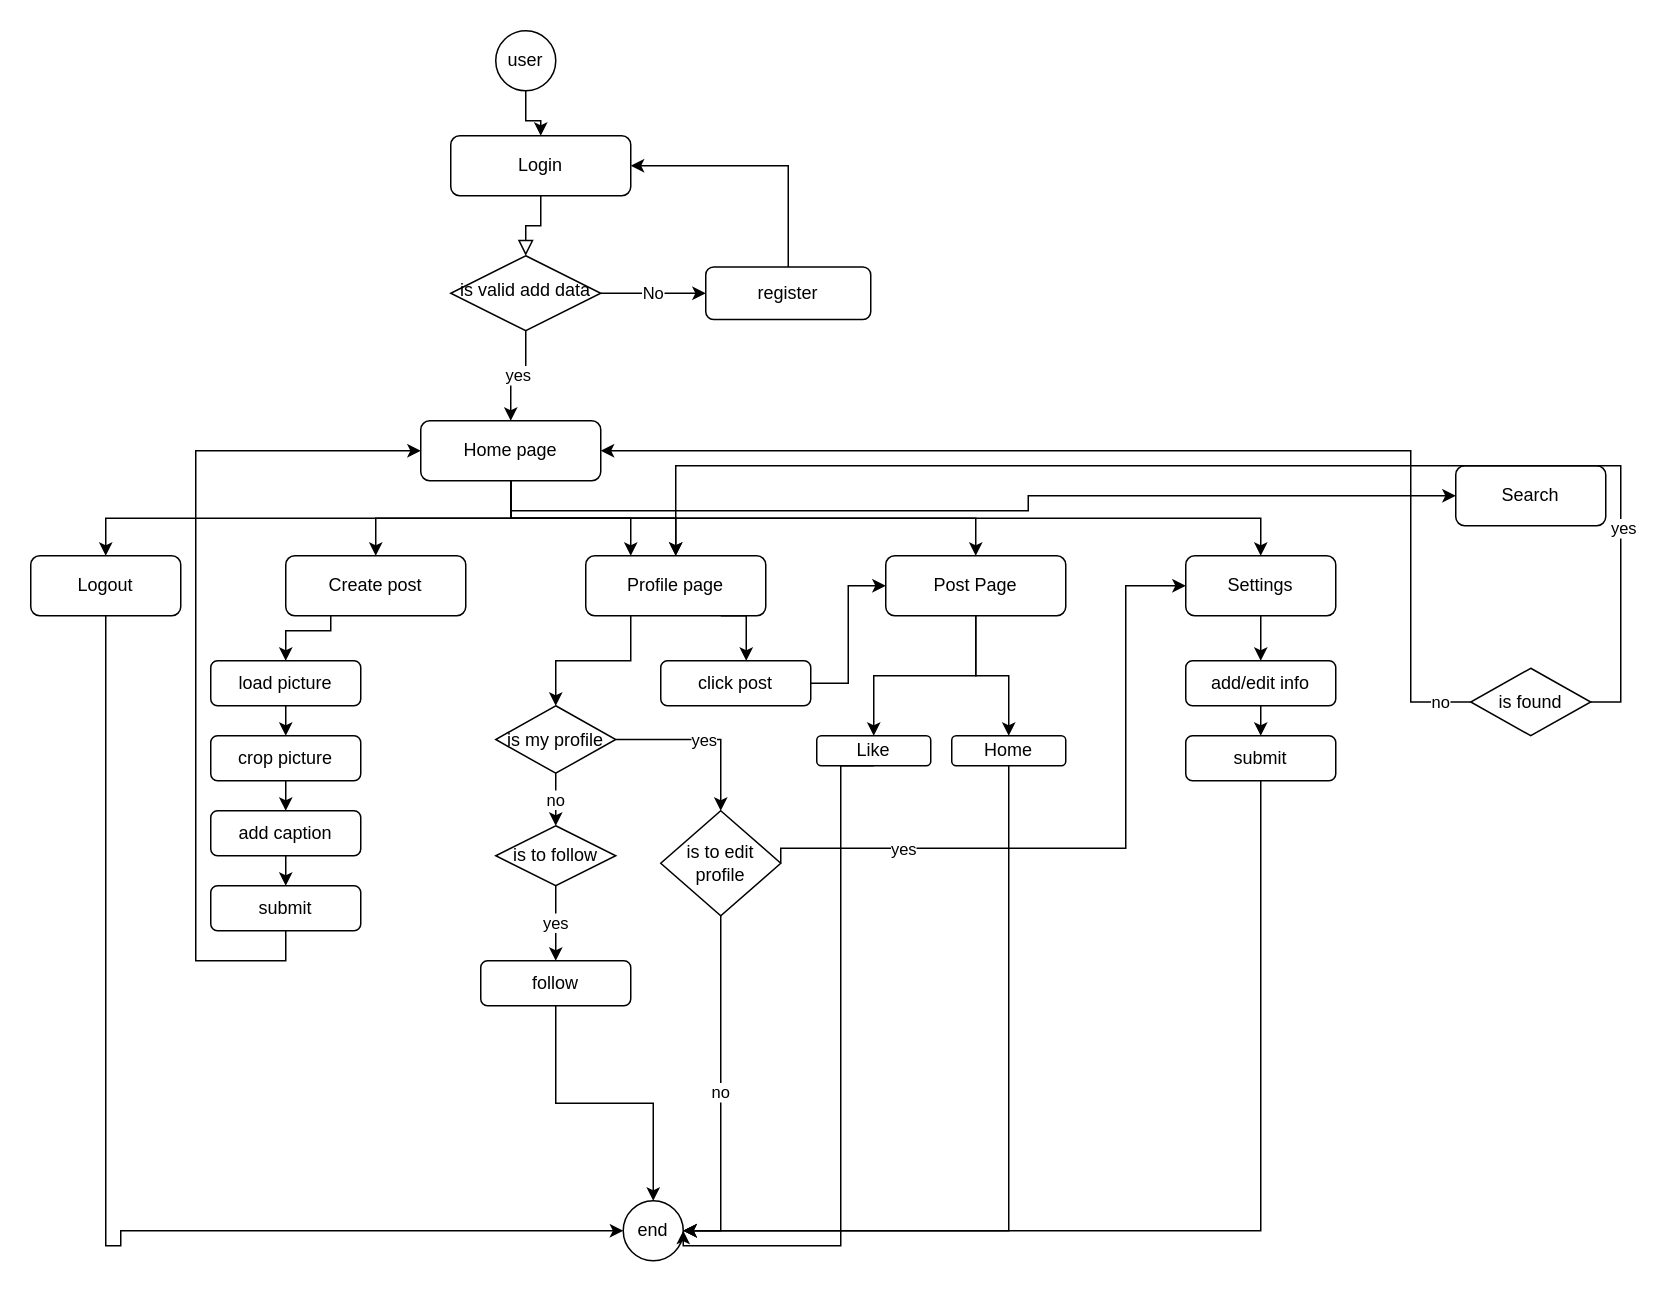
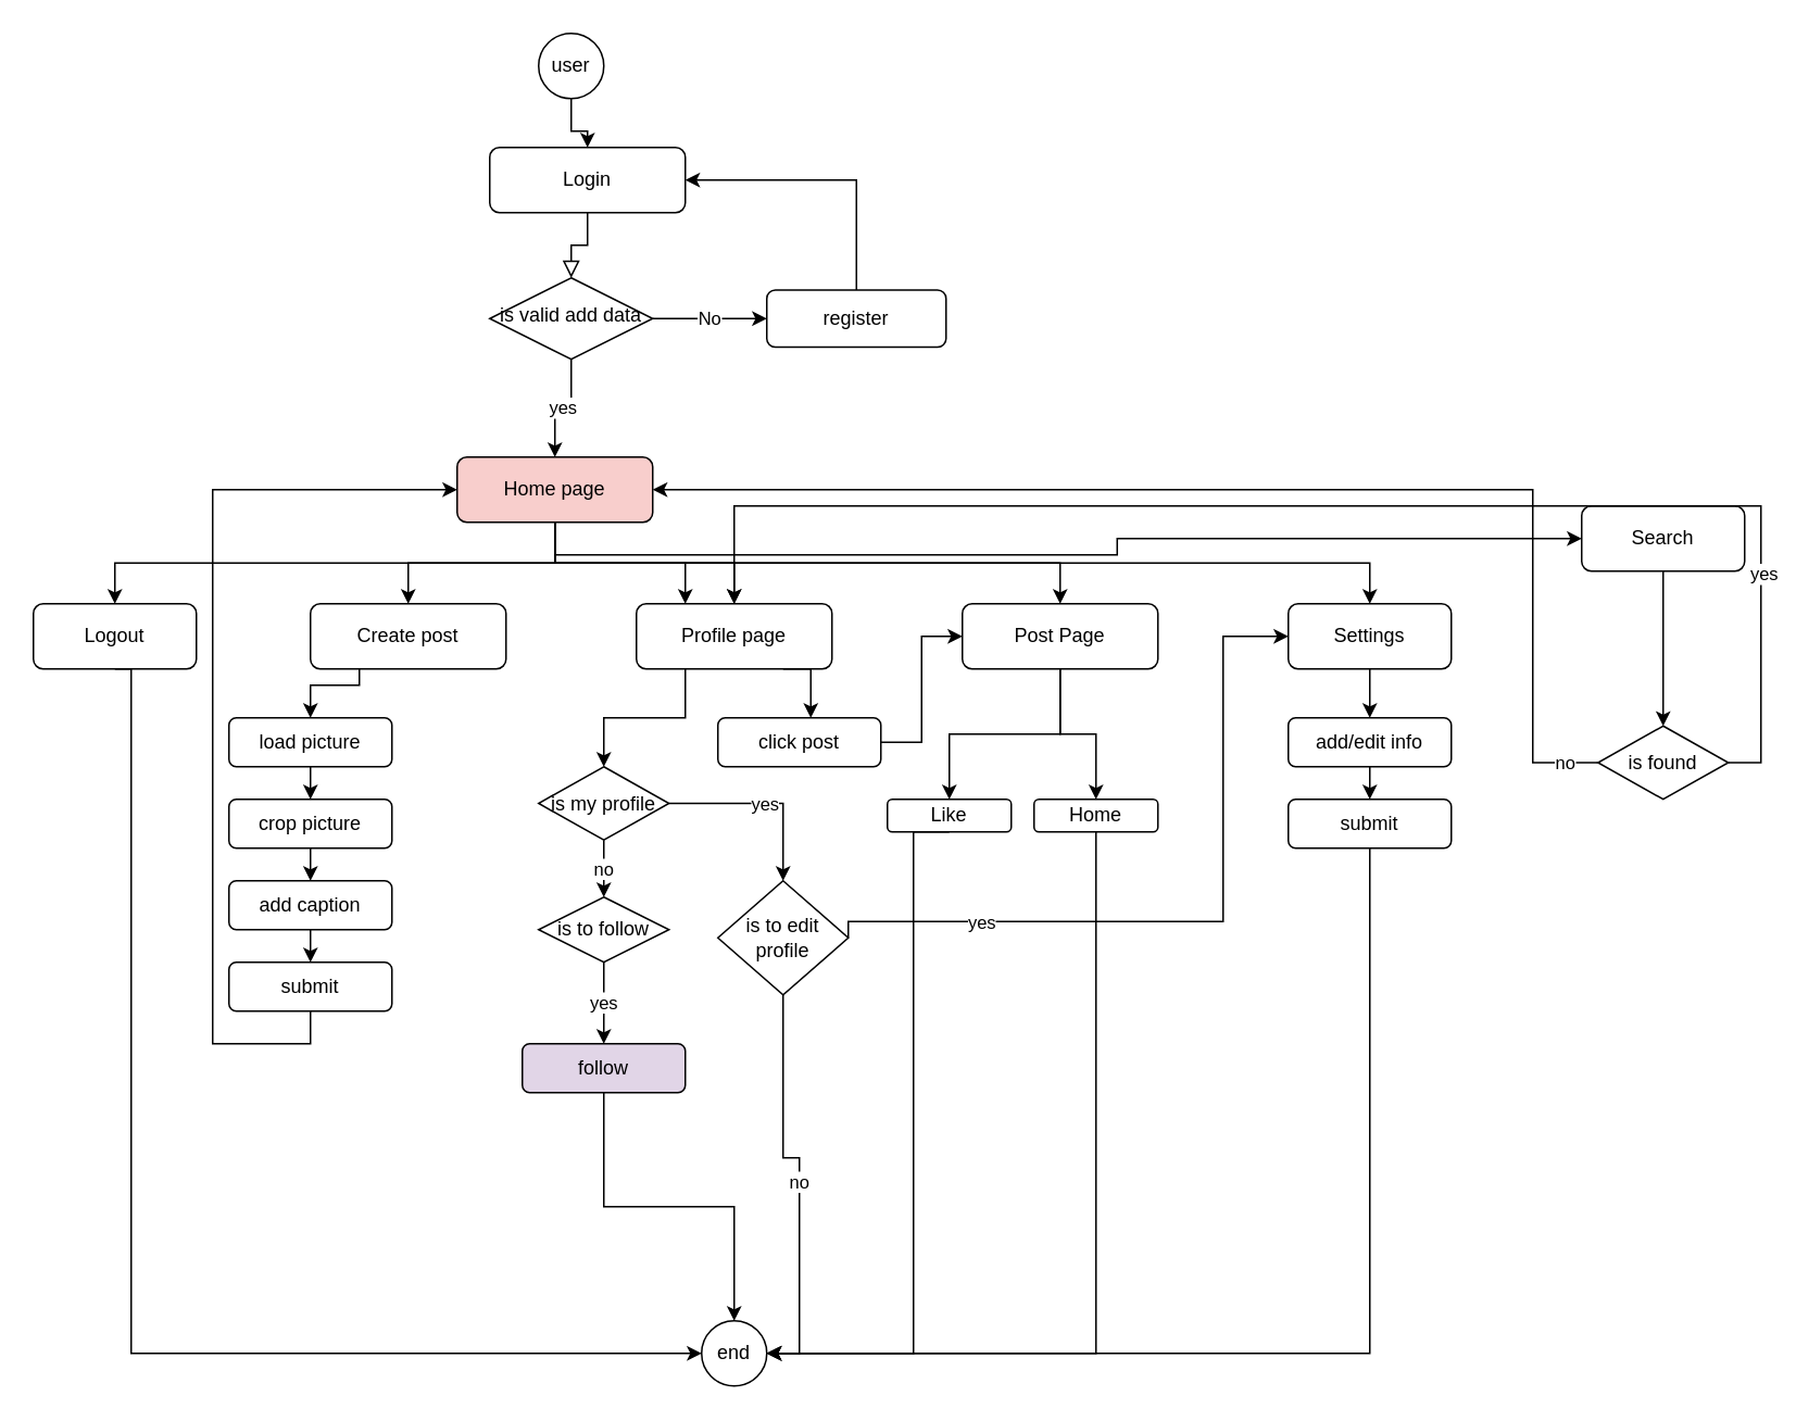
  <mxCell id="0" />
  <mxCell id="1" parent="0" />
  <mxCell id="2" value="" style="rounded=0;html=1;jettySize=auto;orthogonalLoop=1;fontSize=11;endArrow=block;endFill=0;endSize=8;strokeWidth=1;shadow=0;labelBackgroundColor=none;edgeStyle=orthogonalEdgeStyle;" parent="1" source="3" target="6" edge="1"><mxGeometry relative="1" as="geometry" /></mxCell>
  <mxCell id="3" value="Login" style="rounded=1;whiteSpace=wrap;html=1;fontSize=12;glass=0;strokeWidth=1;shadow=0;" parent="1" vertex="1"><mxGeometry x="300" y="90" width="120" height="40" as="geometry" /></mxCell>
  <mxCell id="4" value="yes" style="edgeStyle=orthogonalEdgeStyle;rounded=0;orthogonalLoop=1;jettySize=auto;html=1;exitX=0.5;exitY=1;exitDx=0;exitDy=0;entryX=0.5;entryY=0;entryDx=0;entryDy=0;" edge="1" parent="1" source="6" target="17"><mxGeometry relative="1" as="geometry" /></mxCell>
  <mxCell id="5" value="No" style="edgeStyle=orthogonalEdgeStyle;rounded=0;orthogonalLoop=1;jettySize=auto;html=1;exitX=1;exitY=0.5;exitDx=0;exitDy=0;entryX=0;entryY=0.5;entryDx=0;entryDy=0;" edge="1" parent="1" source="6" target="19"><mxGeometry relative="1" as="geometry" /></mxCell>
  <mxCell id="6" value="is valid add data" style="rhombus;whiteSpace=wrap;html=1;shadow=0;fontFamily=Helvetica;fontSize=12;align=center;strokeWidth=1;spacing=6;spacingTop=-4;" parent="1" vertex="1"><mxGeometry x="300" y="170" width="100" height="50" as="geometry" /></mxCell>
  <mxCell id="7" style="edgeStyle=orthogonalEdgeStyle;rounded=0;orthogonalLoop=1;jettySize=auto;html=1;exitX=0.75;exitY=1;exitDx=0;exitDy=0;entryX=0.57;entryY=0;entryDx=0;entryDy=0;entryPerimeter=0;" edge="1" parent="1" source="9" target="41"><mxGeometry relative="1" as="geometry" /></mxCell>
  <mxCell id="8" style="edgeStyle=orthogonalEdgeStyle;rounded=0;orthogonalLoop=1;jettySize=auto;html=1;exitX=0.25;exitY=1;exitDx=0;exitDy=0;entryX=0.5;entryY=0;entryDx=0;entryDy=0;" edge="1" parent="1" source="9" target="46"><mxGeometry relative="1" as="geometry" /></mxCell>
  <mxCell id="9" value="Profile page" style="rounded=1;whiteSpace=wrap;html=1;fontSize=12;glass=0;strokeWidth=1;shadow=0;" parent="1" vertex="1"><mxGeometry x="390" y="370" width="120" height="40" as="geometry" /></mxCell>
  <mxCell id="10" style="edgeStyle=orthogonalEdgeStyle;rounded=0;orthogonalLoop=1;jettySize=auto;html=1;exitX=0.5;exitY=1;exitDx=0;exitDy=0;" edge="1" parent="1" source="17" target="21"><mxGeometry relative="1" as="geometry" /></mxCell>
  <mxCell id="11" style="edgeStyle=orthogonalEdgeStyle;rounded=0;orthogonalLoop=1;jettySize=auto;html=1;exitX=0.5;exitY=1;exitDx=0;exitDy=0;" edge="1" parent="1" source="17" target="9"><mxGeometry relative="1" as="geometry" /></mxCell>
  <mxCell id="12" style="edgeStyle=orthogonalEdgeStyle;rounded=0;orthogonalLoop=1;jettySize=auto;html=1;exitX=0.5;exitY=1;exitDx=0;exitDy=0;" edge="1" parent="1" source="17" target="24"><mxGeometry relative="1" as="geometry" /></mxCell>
  <mxCell id="13" style="edgeStyle=orthogonalEdgeStyle;rounded=0;orthogonalLoop=1;jettySize=auto;html=1;exitX=0.5;exitY=1;exitDx=0;exitDy=0;" edge="1" parent="1" source="17" target="26"><mxGeometry relative="1" as="geometry" /></mxCell>
  <mxCell id="14" style="edgeStyle=orthogonalEdgeStyle;rounded=0;orthogonalLoop=1;jettySize=auto;html=1;exitX=0.5;exitY=1;exitDx=0;exitDy=0;" edge="1" parent="1" source="17" target="28"><mxGeometry relative="1" as="geometry" /></mxCell>
  <mxCell id="15" style="edgeStyle=orthogonalEdgeStyle;rounded=0;orthogonalLoop=1;jettySize=auto;html=1;exitX=0.5;exitY=1;exitDx=0;exitDy=0;entryX=0.5;entryY=0;entryDx=0;entryDy=0;" edge="1" parent="1" source="17" target="66"><mxGeometry relative="1" as="geometry" /></mxCell>
  <mxCell id="16" style="edgeStyle=orthogonalEdgeStyle;rounded=0;orthogonalLoop=1;jettySize=auto;html=1;exitX=0.5;exitY=1;exitDx=0;exitDy=0;entryX=0.25;entryY=0;entryDx=0;entryDy=0;strokeWidth=1;" edge="1" parent="1" source="17" target="9"><mxGeometry relative="1" as="geometry" /></mxCell>
- <mxCell id="17" value="Home page" style="rounded=1;whiteSpace=wrap;html=1;fontSize=12;glass=0;strokeWidth=1;shadow=0;" parent="1" vertex="1"><mxGeometry x="280" y="280" width="120" height="40" as="geometry" /></mxCell>
+ <mxCell id="17" value="Home page" style="rounded=1;whiteSpace=wrap;html=1;fontSize=12;glass=0;strokeWidth=1;shadow=0;fillColor=#f8cecc;" parent="1" vertex="1"><mxGeometry x="280" y="280" width="120" height="40" as="geometry" /></mxCell>
  <mxCell id="18" style="edgeStyle=orthogonalEdgeStyle;rounded=0;orthogonalLoop=1;jettySize=auto;html=1;exitX=0.5;exitY=0;exitDx=0;exitDy=0;entryX=1;entryY=0.5;entryDx=0;entryDy=0;" edge="1" parent="1" source="19" target="3"><mxGeometry relative="1" as="geometry" /></mxCell>
  <mxCell id="19" value="register" style="rounded=1;whiteSpace=wrap;html=1;" vertex="1" parent="1"><mxGeometry x="470" y="177.5" width="110" height="35" as="geometry" /></mxCell>
  <mxCell id="20" style="edgeStyle=orthogonalEdgeStyle;rounded=0;orthogonalLoop=1;jettySize=auto;html=1;exitX=0.25;exitY=1;exitDx=0;exitDy=0;entryX=0.5;entryY=0;entryDx=0;entryDy=0;" edge="1" parent="1" source="21" target="32"><mxGeometry relative="1" as="geometry"><Array as="points"><mxPoint x="220" y="420" /><mxPoint x="190" y="420" /></Array></mxGeometry></mxCell>
  <mxCell id="21" value="Create post" style="rounded=1;whiteSpace=wrap;html=1;fontSize=12;glass=0;strokeWidth=1;shadow=0;" vertex="1" parent="1"><mxGeometry x="190" y="370" width="120" height="40" as="geometry" /></mxCell>
  <mxCell id="22" value="" style="edgeStyle=orthogonalEdgeStyle;rounded=0;orthogonalLoop=1;jettySize=auto;html=1;" edge="1" parent="1" source="24" target="58"><mxGeometry relative="1" as="geometry" /></mxCell>
  <mxCell id="23" style="edgeStyle=orthogonalEdgeStyle;rounded=0;orthogonalLoop=1;jettySize=auto;html=1;exitX=0.5;exitY=1;exitDx=0;exitDy=0;entryX=0.5;entryY=0;entryDx=0;entryDy=0;" edge="1" parent="1" source="24" target="60"><mxGeometry relative="1" as="geometry" /></mxCell>
  <mxCell id="24" value="Post Page" style="rounded=1;whiteSpace=wrap;html=1;fontSize=12;glass=0;strokeWidth=1;shadow=0;" vertex="1" parent="1"><mxGeometry x="590" y="370" width="120" height="40" as="geometry" /></mxCell>
  <mxCell id="25" style="edgeStyle=orthogonalEdgeStyle;rounded=0;orthogonalLoop=1;jettySize=auto;html=1;exitX=0.5;exitY=1;exitDx=0;exitDy=0;entryX=0.5;entryY=0;entryDx=0;entryDy=0;" edge="1" parent="1" source="26" target="54"><mxGeometry relative="1" as="geometry" /></mxCell>
  <mxCell id="26" value="Settings" style="rounded=1;whiteSpace=wrap;html=1;fontSize=12;glass=0;strokeWidth=1;shadow=0;" vertex="1" parent="1"><mxGeometry x="790" y="370" width="100" height="40" as="geometry" /></mxCell>
+ <mxCell id="27" style="edgeStyle=orthogonalEdgeStyle;rounded=0;orthogonalLoop=1;jettySize=auto;html=1;exitX=0.5;exitY=1;exitDx=0;exitDy=0;entryX=0.5;entryY=0;entryDx=0;entryDy=0;" edge="1" parent="1" source="28" target="64"><mxGeometry relative="1" as="geometry" /></mxCell>
  <mxCell id="28" value="Search" style="rounded=1;whiteSpace=wrap;html=1;fontSize=12;glass=0;strokeWidth=1;shadow=0;" vertex="1" parent="1"><mxGeometry x="970" y="310" width="100" height="40" as="geometry" /></mxCell>
  <mxCell id="29" style="edgeStyle=orthogonalEdgeStyle;rounded=0;orthogonalLoop=1;jettySize=auto;html=1;entryX=0.5;entryY=0;entryDx=0;entryDy=0;" edge="1" parent="1" source="30" target="3"><mxGeometry relative="1" as="geometry" /></mxCell>
  <mxCell id="30" value="user" style="ellipse;whiteSpace=wrap;html=1;aspect=fixed;" vertex="1" parent="1"><mxGeometry x="330" y="20" width="40" height="40" as="geometry" /></mxCell>
  <mxCell id="31" style="edgeStyle=orthogonalEdgeStyle;rounded=0;orthogonalLoop=1;jettySize=auto;html=1;exitX=0.5;exitY=1;exitDx=0;exitDy=0;entryX=0.5;entryY=0;entryDx=0;entryDy=0;" edge="1" parent="1" source="32" target="35"><mxGeometry relative="1" as="geometry" /></mxCell>
  <mxCell id="32" value="load picture" style="rounded=1;whiteSpace=wrap;html=1;" vertex="1" parent="1"><mxGeometry x="140" y="440" width="100" height="30" as="geometry" /></mxCell>
- <mxCell id="33" value="end" style="ellipse;whiteSpace=wrap;html=1;aspect=fixed;" vertex="1" parent="1"><mxGeometry x="415" y="800" width="40" height="40" as="geometry" /></mxCell>
+ <mxCell id="33" value="end" style="ellipse;whiteSpace=wrap;html=1;aspect=fixed;" vertex="1" parent="1"><mxGeometry x="430" y="810" width="40" height="40" as="geometry" /></mxCell>
  <mxCell id="34" style="edgeStyle=orthogonalEdgeStyle;rounded=0;orthogonalLoop=1;jettySize=auto;html=1;exitX=0.5;exitY=1;exitDx=0;exitDy=0;entryX=0.5;entryY=0;entryDx=0;entryDy=0;" edge="1" parent="1" source="35" target="37"><mxGeometry relative="1" as="geometry" /></mxCell>
  <mxCell id="35" value="crop picture" style="rounded=1;whiteSpace=wrap;html=1;" vertex="1" parent="1"><mxGeometry x="140" y="490" width="100" height="30" as="geometry" /></mxCell>
  <mxCell id="36" style="edgeStyle=orthogonalEdgeStyle;rounded=0;orthogonalLoop=1;jettySize=auto;html=1;exitX=0.5;exitY=1;exitDx=0;exitDy=0;entryX=0.5;entryY=0;entryDx=0;entryDy=0;" edge="1" parent="1" source="37" target="39"><mxGeometry relative="1" as="geometry" /></mxCell>
  <mxCell id="37" value="add caption" style="rounded=1;whiteSpace=wrap;html=1;" vertex="1" parent="1"><mxGeometry x="140" y="540" width="100" height="30" as="geometry" /></mxCell>
  <mxCell id="38" style="edgeStyle=orthogonalEdgeStyle;rounded=0;orthogonalLoop=1;jettySize=auto;html=1;exitX=0.5;exitY=1;exitDx=0;exitDy=0;entryX=0;entryY=0.5;entryDx=0;entryDy=0;" edge="1" parent="1" source="39" target="17"><mxGeometry relative="1" as="geometry"><mxPoint x="110" y="300" as="targetPoint" /><Array as="points"><mxPoint x="190" y="640" /><mxPoint y="640" x="130" /><mxPoint y="300" x="130" /></Array></mxGeometry></mxCell>
  <mxCell id="39" value="submit" style="rounded=1;whiteSpace=wrap;html=1;" vertex="1" parent="1"><mxGeometry x="140" y="590" width="100" height="30" as="geometry" /></mxCell>
  <mxCell id="40" style="edgeStyle=orthogonalEdgeStyle;rounded=0;orthogonalLoop=1;jettySize=auto;html=1;entryX=0;entryY=0.5;entryDx=0;entryDy=0;" edge="1" parent="1" source="41" target="24"><mxGeometry relative="1" as="geometry" /></mxCell>
  <mxCell id="41" value="click post" style="rounded=1;whiteSpace=wrap;html=1;" vertex="1" parent="1"><mxGeometry x="440" y="440" width="100" height="30" as="geometry" /></mxCell>
  <mxCell id="42" style="edgeStyle=orthogonalEdgeStyle;rounded=0;orthogonalLoop=1;jettySize=auto;html=1;exitX=0.5;exitY=1;exitDx=0;exitDy=0;entryX=0.5;entryY=0;entryDx=0;entryDy=0;" edge="1" parent="1" source="43" target="33"><mxGeometry relative="1" as="geometry" /></mxCell>
- <mxCell id="43" value="follow" style="rounded=1;whiteSpace=wrap;html=1;" vertex="1" parent="1"><mxGeometry x="320" y="640" width="100" height="30" as="geometry" /></mxCell>
+ <mxCell id="43" value="follow" style="rounded=1;whiteSpace=wrap;html=1;fillColor=#e1d5e7;" vertex="1" parent="1"><mxGeometry x="320" y="640" width="100" height="30" as="geometry" /></mxCell>
  <mxCell id="44" value="no" style="edgeStyle=orthogonalEdgeStyle;rounded=0;orthogonalLoop=1;jettySize=auto;html=1;exitX=0.5;exitY=1;exitDx=0;exitDy=0;entryX=0.5;entryY=0;entryDx=0;entryDy=0;" edge="1" parent="1" source="46" target="48"><mxGeometry relative="1" as="geometry" /></mxCell>
  <mxCell id="45" value="yes" style="edgeStyle=orthogonalEdgeStyle;rounded=0;orthogonalLoop=1;jettySize=auto;html=1;exitX=1;exitY=0.5;exitDx=0;exitDy=0;" edge="1" parent="1" source="46" target="52"><mxGeometry relative="1" as="geometry" /></mxCell>
  <mxCell id="46" value="is my profile" style="rhombus;whiteSpace=wrap;html=1;" vertex="1" parent="1"><mxGeometry x="330" y="470" width="80" height="45" as="geometry" /></mxCell>
  <mxCell id="47" value="yes" style="edgeStyle=orthogonalEdgeStyle;rounded=0;orthogonalLoop=1;jettySize=auto;html=1;exitX=0.5;exitY=1;exitDx=0;exitDy=0;entryX=0.5;entryY=0;entryDx=0;entryDy=0;" edge="1" parent="1" source="48" target="43"><mxGeometry relative="1" as="geometry" /></mxCell>
  <mxCell id="48" value="is to follow" style="rhombus;whiteSpace=wrap;html=1;" vertex="1" parent="1"><mxGeometry x="330" y="550" width="80" height="40" as="geometry" /></mxCell>
  <mxCell id="49" style="edgeStyle=orthogonalEdgeStyle;rounded=0;orthogonalLoop=1;jettySize=auto;html=1;exitX=1;exitY=0.5;exitDx=0;exitDy=0;entryX=0;entryY=0.5;entryDx=0;entryDy=0;" edge="1" parent="1" source="52" target="26"><mxGeometry relative="1" as="geometry"><Array as="points"><mxPoint x="750" y="565" /><mxPoint x="750" y="390" /></Array></mxGeometry></mxCell>
  <mxCell id="50" value="yes" style="edgeLabel;html=1;align=center;verticalAlign=middle;resizable=0;points=[];" vertex="1" connectable="0" parent="49"><mxGeometry x="-0.73" y="2" relative="1" as="geometry"><mxPoint x="30" y="2" as="offset" /></mxGeometry></mxCell>
  <mxCell id="51" value="no" style="edgeStyle=orthogonalEdgeStyle;rounded=0;orthogonalLoop=1;jettySize=auto;html=1;exitX=0.5;exitY=1;exitDx=0;exitDy=0;entryX=1;entryY=0.5;entryDx=0;entryDy=0;" edge="1" parent="1" source="52" target="33"><mxGeometry relative="1" as="geometry" /></mxCell>
  <mxCell id="52" value="is to edit profile" style="rhombus;whiteSpace=wrap;html=1;" vertex="1" parent="1"><mxGeometry x="440" y="540" width="80" height="70" as="geometry" /></mxCell>
  <mxCell id="53" style="edgeStyle=orthogonalEdgeStyle;rounded=0;orthogonalLoop=1;jettySize=auto;html=1;exitX=0.5;exitY=1;exitDx=0;exitDy=0;entryX=0.5;entryY=0;entryDx=0;entryDy=0;" edge="1" parent="1" source="54" target="56"><mxGeometry relative="1" as="geometry" /></mxCell>
  <mxCell id="54" value="add/edit info" style="rounded=1;whiteSpace=wrap;html=1;" vertex="1" parent="1"><mxGeometry x="790" y="440" width="100" height="30" as="geometry" /></mxCell>
  <mxCell id="55" style="edgeStyle=orthogonalEdgeStyle;rounded=0;orthogonalLoop=1;jettySize=auto;html=1;exitX=0.5;exitY=1;exitDx=0;exitDy=0;entryX=1;entryY=0.5;entryDx=0;entryDy=0;" edge="1" parent="1" source="56" target="33"><mxGeometry relative="1" as="geometry" /></mxCell>
  <mxCell id="56" value="submit" style="rounded=1;whiteSpace=wrap;html=1;" vertex="1" parent="1"><mxGeometry x="790" y="490" width="100" height="30" as="geometry" /></mxCell>
  <mxCell id="57" style="edgeStyle=orthogonalEdgeStyle;rounded=0;orthogonalLoop=1;jettySize=auto;html=1;exitX=0.5;exitY=1;exitDx=0;exitDy=0;entryX=1;entryY=0.5;entryDx=0;entryDy=0;" edge="1" parent="1" source="58" target="33"><mxGeometry relative="1" as="geometry"><Array as="points"><mxPoint x="560" y="510" /><mxPoint x="560" y="830" /></Array></mxGeometry></mxCell>
  <mxCell id="58" value="Like" style="rounded=1;whiteSpace=wrap;html=1;fontSize=12;glass=0;strokeWidth=1;shadow=0;" vertex="1" parent="1"><mxGeometry x="544" y="490" width="76" height="20" as="geometry" /></mxCell>
  <mxCell id="59" style="edgeStyle=orthogonalEdgeStyle;rounded=0;orthogonalLoop=1;jettySize=auto;html=1;exitX=0.5;exitY=1;exitDx=0;exitDy=0;entryX=1;entryY=0.5;entryDx=0;entryDy=0;" edge="1" parent="1" source="60" target="33"><mxGeometry relative="1" as="geometry" /></mxCell>
  <mxCell id="60" value="Home" style="rounded=1;whiteSpace=wrap;html=1;fontSize=12;glass=0;strokeWidth=1;shadow=0;" vertex="1" parent="1"><mxGeometry x="634" y="490" width="76" height="20" as="geometry" /></mxCell>
  <mxCell id="61" style="edgeStyle=orthogonalEdgeStyle;rounded=0;orthogonalLoop=1;jettySize=auto;html=1;exitX=1;exitY=0.5;exitDx=0;exitDy=0;entryX=0.5;entryY=0;entryDx=0;entryDy=0;" edge="1" parent="1" source="64" target="9"><mxGeometry relative="1" as="geometry"><mxPoint x="1050" y="300" as="targetPoint" /><Array as="points"><mxPoint x="1080" y="468" /><mxPoint x="1080" y="310" /><mxPoint x="450" y="310" /></Array></mxGeometry></mxCell>
  <mxCell id="62" value="yes" style="edgeLabel;html=1;align=center;verticalAlign=middle;resizable=0;points=[];" vertex="1" connectable="0" parent="61"><mxGeometry x="-0.685" y="-1" relative="1" as="geometry"><mxPoint y="1" as="offset" /></mxGeometry></mxCell>
  <mxCell id="63" value="no" style="edgeStyle=orthogonalEdgeStyle;rounded=0;orthogonalLoop=1;jettySize=auto;html=1;exitX=0;exitY=0.5;exitDx=0;exitDy=0;entryX=1;entryY=0.5;entryDx=0;entryDy=0;" edge="1" parent="1" source="64" target="17"><mxGeometry x="-0.947" relative="1" as="geometry"><Array as="points"><mxPoint x="940" y="468" /><mxPoint x="940" y="300" /></Array><mxPoint as="offset" /></mxGeometry></mxCell>
  <mxCell id="64" value="is found" style="rhombus;whiteSpace=wrap;html=1;" vertex="1" parent="1"><mxGeometry x="980" y="445" width="80" height="45" as="geometry" /></mxCell>
  <mxCell id="65" style="edgeStyle=orthogonalEdgeStyle;rounded=0;orthogonalLoop=1;jettySize=auto;html=1;exitX=0.5;exitY=1;exitDx=0;exitDy=0;entryX=0;entryY=0.5;entryDx=0;entryDy=0;" edge="1" parent="1" source="66" target="33"><mxGeometry relative="1" as="geometry"><Array as="points"><mxPoint x="80" y="830" /></Array></mxGeometry></mxCell>
  <mxCell id="66" value="Logout" style="rounded=1;whiteSpace=wrap;html=1;" vertex="1" parent="1"><mxGeometry x="20" y="370" width="100" height="40" as="geometry" /></mxCell>
